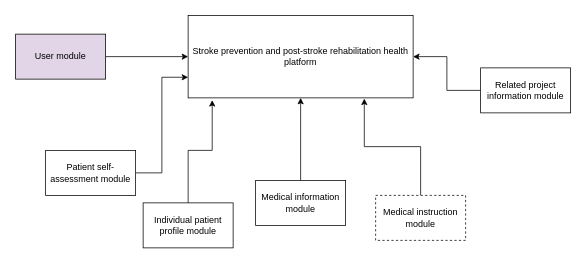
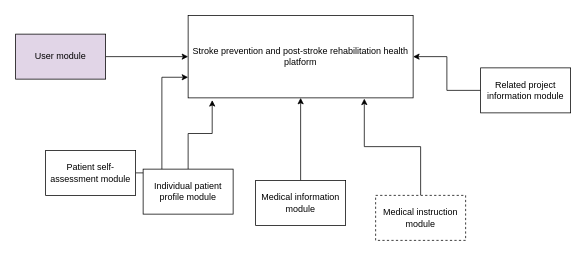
  <mxCell id="0" />
  <mxCell id="1" parent="0" />
  <mxCell id="2" value="Stroke prevention and post-stroke rehabilitation health platform" style="rounded=0;whiteSpace=wrap;html=1;" vertex="1" parent="1"><mxGeometry x="250" y="20" width="300" height="110" as="geometry" /></mxCell>
  <mxCell id="3" style="edgeStyle=orthogonalEdgeStyle;rounded=0;orthogonalLoop=1;jettySize=auto;html=1;entryX=0;entryY=0.5;entryDx=0;entryDy=0;" edge="1" parent="1" source="4" target="2"><mxGeometry relative="1" as="geometry" /></mxCell>
  <mxCell id="4" value="User module" style="rounded=0;whiteSpace=wrap;html=1;fillColor=#e1d5e7;" vertex="1" parent="1"><mxGeometry x="20" y="45" width="120" height="60" as="geometry" /></mxCell>
  <mxCell id="5" style="edgeStyle=orthogonalEdgeStyle;rounded=0;orthogonalLoop=1;jettySize=auto;html=1;entryX=0;entryY=0.75;entryDx=0;entryDy=0;" edge="1" parent="1" source="6" target="2"><mxGeometry relative="1" as="geometry" /></mxCell>
  <mxCell id="6" value="Patient self-assessment module" style="rounded=0;whiteSpace=wrap;html=1;" vertex="1" parent="1"><mxGeometry x="60" y="200" width="120" height="60" as="geometry" /></mxCell>
  <mxCell id="7" style="edgeStyle=orthogonalEdgeStyle;rounded=0;orthogonalLoop=1;jettySize=auto;html=1;exitX=0.5;exitY=0;exitDx=0;exitDy=0;entryX=0.5;entryY=1;entryDx=0;entryDy=0;" edge="1" parent="1" source="8" target="2"><mxGeometry relative="1" as="geometry" /></mxCell>
  <mxCell id="8" value="Medical information module" style="rounded=0;whiteSpace=wrap;html=1;" vertex="1" parent="1"><mxGeometry x="340" y="240" width="120" height="60" as="geometry" /></mxCell>
  <mxCell id="9" style="edgeStyle=orthogonalEdgeStyle;rounded=0;orthogonalLoop=1;jettySize=auto;html=1;entryX=0.107;entryY=1.027;entryDx=0;entryDy=0;entryPerimeter=0;" edge="1" parent="1" source="10" target="2"><mxGeometry relative="1" as="geometry" /></mxCell>
- <mxCell id="10" value="Individual patient profile module" style="rounded=0;whiteSpace=wrap;html=1;" vertex="1" parent="1"><mxGeometry x="190" y="270" width="120" height="60" as="geometry" /></mxCell>
+ <mxCell id="10" value="Individual patient profile module" style="rounded=0;whiteSpace=wrap;html=1;" vertex="1" parent="1"><mxGeometry x="190" y="225" width="120" height="60" as="geometry" /></mxCell>
  <mxCell id="11" style="edgeStyle=orthogonalEdgeStyle;rounded=0;orthogonalLoop=1;jettySize=auto;html=1;exitX=0.5;exitY=0;exitDx=0;exitDy=0;entryX=0.783;entryY=1.009;entryDx=0;entryDy=0;entryPerimeter=0;" edge="1" parent="1" source="12" target="2"><mxGeometry relative="1" as="geometry" /></mxCell>
  <mxCell id="12" value="Medical instruction module" style="rounded=0;whiteSpace=wrap;html=1;dashed=1;" vertex="1" parent="1"><mxGeometry x="500" y="260" width="120" height="60" as="geometry" /></mxCell>
  <mxCell id="13" style="edgeStyle=orthogonalEdgeStyle;rounded=0;orthogonalLoop=1;jettySize=auto;html=1;entryX=1;entryY=0.5;entryDx=0;entryDy=0;" edge="1" parent="1" source="14" target="2"><mxGeometry relative="1" as="geometry" /></mxCell>
  <mxCell id="14" value="Related project information module" style="rounded=0;whiteSpace=wrap;html=1;" vertex="1" parent="1"><mxGeometry x="640" y="90" width="120" height="60" as="geometry" /></mxCell>
